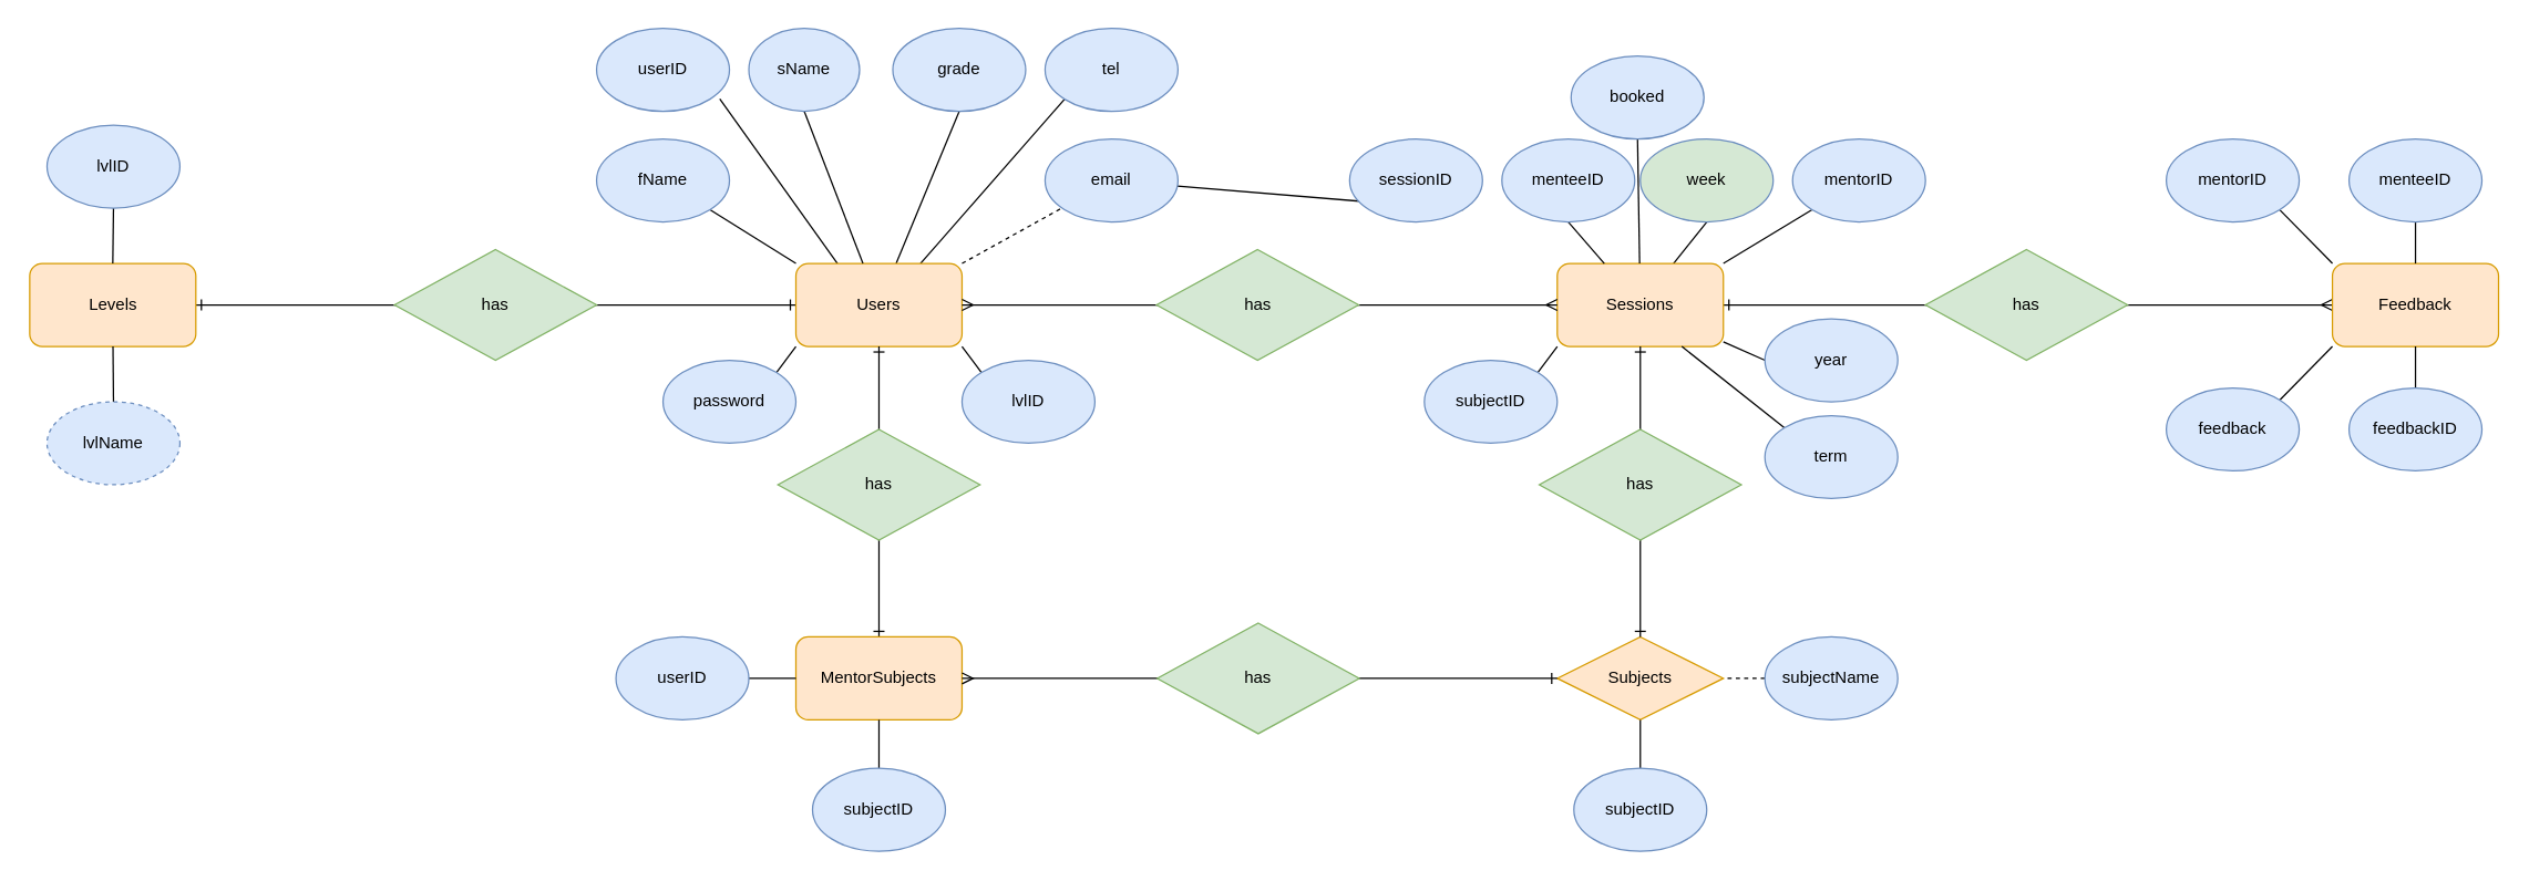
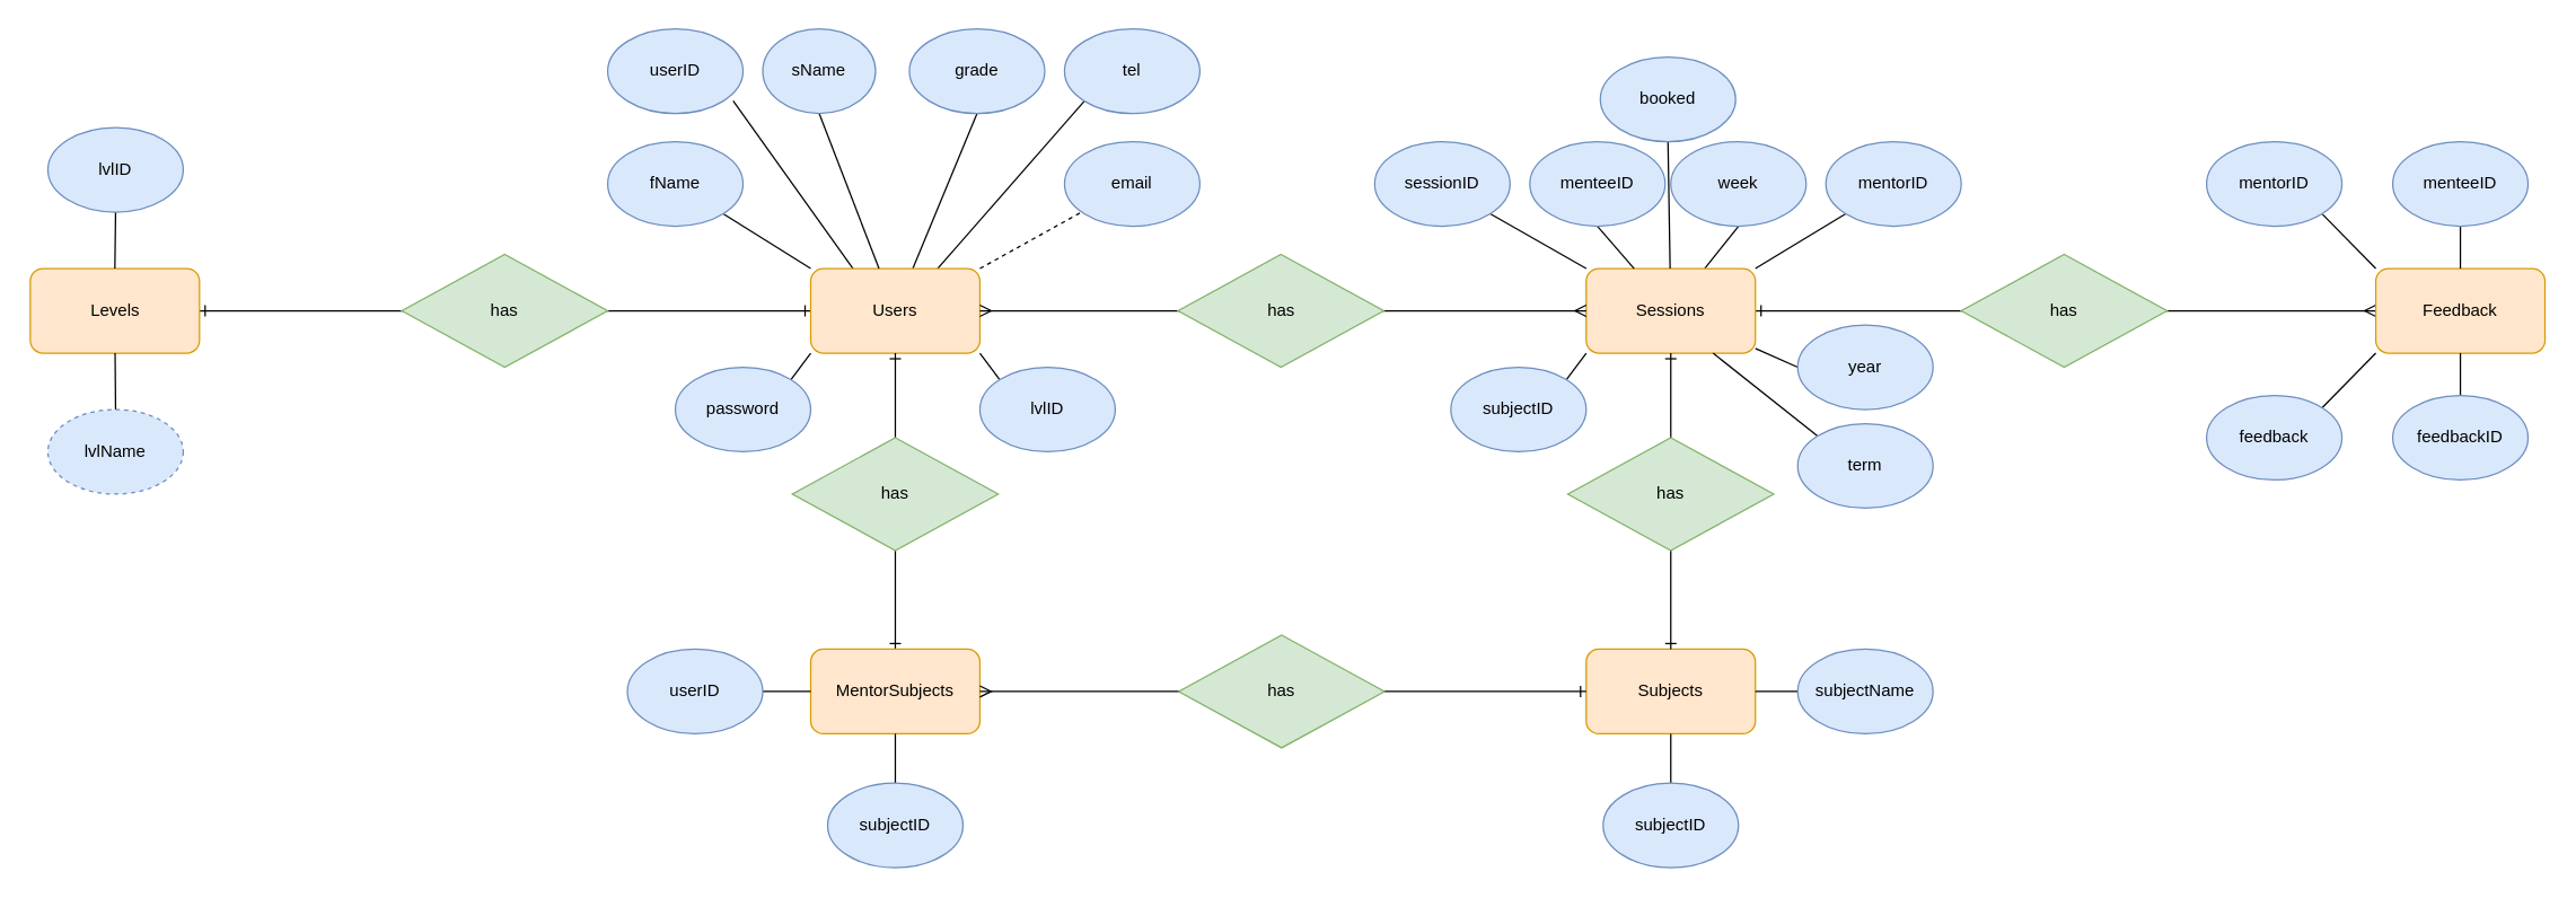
  <mxCell id="0" />
  <mxCell id="1" parent="0" />
  <mxCell id="2" style="edgeStyle=none;rounded=0;orthogonalLoop=1;jettySize=auto;html=1;entryX=0.5;entryY=1;entryDx=0;entryDy=0;startArrow=none;startFill=0;endArrow=none;endFill=0;" edge="1" parent="1" source="5" target="59"><mxGeometry relative="1" as="geometry" /></mxCell>
  <mxCell id="3" style="edgeStyle=none;rounded=0;orthogonalLoop=1;jettySize=auto;html=1;exitX=0;exitY=1;exitDx=0;exitDy=0;entryX=1;entryY=0;entryDx=0;entryDy=0;startArrow=none;startFill=0;endArrow=none;endFill=0;" edge="1" parent="1" source="5" target="60"><mxGeometry relative="1" as="geometry" /></mxCell>
  <mxCell id="4" style="edgeStyle=none;rounded=0;orthogonalLoop=1;jettySize=auto;html=1;exitX=1;exitY=0.5;exitDx=0;exitDy=0;entryX=0;entryY=0.5;entryDx=0;entryDy=0;startArrow=ERone;startFill=0;endArrow=ERmany;endFill=0;" edge="1" parent="1" source="5" target="64"><mxGeometry relative="1" as="geometry" /></mxCell>
  <mxCell id="5" value="Sessions" style="rounded=1;whiteSpace=wrap;html=1;fillColor=#ffe6cc;strokeColor=#d79b00;" parent="1" vertex="1"><mxGeometry x="1124" y="190" width="120" height="60" as="geometry" /></mxCell>
  <mxCell id="6" style="edgeStyle=orthogonalEdgeStyle;rounded=0;orthogonalLoop=1;jettySize=auto;html=1;exitX=0.5;exitY=1;exitDx=0;exitDy=0;entryX=0.5;entryY=0;entryDx=0;entryDy=0;startArrow=none;startFill=0;endArrow=ERone;endFill=0;" edge="1" parent="1" source="48" target="20"><mxGeometry relative="1" as="geometry" /></mxCell>
  <mxCell id="7" style="edgeStyle=orthogonalEdgeStyle;rounded=0;orthogonalLoop=1;jettySize=auto;html=1;startArrow=ERone;startFill=0;endArrow=ERone;endFill=0;" edge="1" parent="1" source="14" target="46"><mxGeometry relative="1" as="geometry" /></mxCell>
  <mxCell id="8" style="edgeStyle=none;rounded=0;orthogonalLoop=1;jettySize=auto;html=1;entryX=0.5;entryY=1;entryDx=0;entryDy=0;startArrow=none;startFill=0;endArrow=none;endFill=0;" edge="1" parent="1" source="14" target="56"><mxGeometry relative="1" as="geometry" /></mxCell>
  <mxCell id="9" style="edgeStyle=none;rounded=0;orthogonalLoop=1;jettySize=auto;html=1;exitX=0.25;exitY=0;exitDx=0;exitDy=0;entryX=0.927;entryY=0.85;entryDx=0;entryDy=0;entryPerimeter=0;startArrow=none;startFill=0;endArrow=none;endFill=0;" edge="1" parent="1" source="14" target="54"><mxGeometry relative="1" as="geometry" /></mxCell>
  <mxCell id="10" style="edgeStyle=none;rounded=0;orthogonalLoop=1;jettySize=auto;html=1;exitX=0.75;exitY=0;exitDx=0;exitDy=0;entryX=0;entryY=1;entryDx=0;entryDy=0;startArrow=none;startFill=0;endArrow=none;endFill=0;" edge="1" parent="1" source="14" target="55"><mxGeometry relative="1" as="geometry" /></mxCell>
  <mxCell id="11" style="edgeStyle=none;rounded=0;orthogonalLoop=1;jettySize=auto;html=1;exitX=1;exitY=0;exitDx=0;exitDy=0;startArrow=none;startFill=0;endArrow=none;endFill=0;dashed=1;" edge="1" parent="1" source="14" target="53"><mxGeometry relative="1" as="geometry" /></mxCell>
  <mxCell id="12" style="edgeStyle=none;rounded=0;orthogonalLoop=1;jettySize=auto;html=1;exitX=0;exitY=1;exitDx=0;exitDy=0;entryX=1;entryY=0;entryDx=0;entryDy=0;startArrow=none;startFill=0;endArrow=none;endFill=0;" edge="1" parent="1" source="14" target="58"><mxGeometry relative="1" as="geometry" /></mxCell>
  <mxCell id="13" style="edgeStyle=none;rounded=0;orthogonalLoop=1;jettySize=auto;html=1;exitX=1;exitY=1;exitDx=0;exitDy=0;entryX=0;entryY=0;entryDx=0;entryDy=0;startArrow=none;startFill=0;endArrow=none;endFill=0;" edge="1" parent="1" source="14" target="57"><mxGeometry relative="1" as="geometry" /></mxCell>
  <mxCell id="14" value="Users" style="rounded=1;whiteSpace=wrap;html=1;fillColor=#ffe6cc;strokeColor=#d79b00;" parent="1" vertex="1"><mxGeometry x="574" y="190" width="120" height="60" as="geometry" /></mxCell>
  <mxCell id="15" value="" style="endArrow=ERmany;html=1;rounded=0;entryX=0;entryY=0.5;entryDx=0;entryDy=0;startArrow=ERmany;startFill=0;endFill=0;exitX=1;exitY=0.5;exitDx=0;exitDy=0;" parent="1" source="14" target="5" edge="1"><mxGeometry width="50" height="50" relative="1" as="geometry"><mxPoint x="764" y="250" as="sourcePoint" /><mxPoint x="814" y="180" as="targetPoint" /></mxGeometry></mxCell>
  <mxCell id="16" value="has" style="rhombus;whiteSpace=wrap;html=1;fillColor=#d5e8d4;strokeColor=#82b366;" parent="1" vertex="1"><mxGeometry x="834.5" y="180" width="146" height="80" as="geometry" /></mxCell>
- <mxCell id="17" value="Subjects" style="rhombus;whiteSpace=wrap;html=1;fillColor=#ffe6cc;strokeColor=#d79b00;" parent="1" vertex="1"><mxGeometry x="1124" y="460" width="120" height="60" as="geometry" /></mxCell>
+ <mxCell id="17" value="Subjects" style="rounded=1;whiteSpace=wrap;html=1;fillColor=#ffe6cc;strokeColor=#d79b00;" parent="1" vertex="1"><mxGeometry x="1124" y="460" width="120" height="60" as="geometry" /></mxCell>
  <mxCell id="18" value="" style="endArrow=ERone;html=1;rounded=0;startArrow=ERone;startFill=0;endFill=0;exitX=0.5;exitY=1;exitDx=0;exitDy=0;" parent="1" source="5" target="17" edge="1"><mxGeometry width="50" height="50" relative="1" as="geometry"><mxPoint x="1094" y="330" as="sourcePoint" /><mxPoint x="664" y="330" as="targetPoint" /></mxGeometry></mxCell>
  <mxCell id="19" value="has" style="rhombus;whiteSpace=wrap;html=1;fillColor=#d5e8d4;strokeColor=#82b366;" parent="1" vertex="1"><mxGeometry x="1111" y="310" width="146" height="80" as="geometry" /></mxCell>
  <mxCell id="20" value="MentorSubjects" style="rounded=1;whiteSpace=wrap;html=1;fillColor=#ffe6cc;strokeColor=#d79b00;" parent="1" vertex="1"><mxGeometry x="574" y="460" width="120" height="60" as="geometry" /></mxCell>
  <mxCell id="21" value="" style="endArrow=ERmany;html=1;rounded=0;startArrow=ERone;startFill=0;endFill=0;exitX=0;exitY=0.5;exitDx=0;exitDy=0;entryX=1;entryY=0.5;entryDx=0;entryDy=0;" parent="1" source="17" target="20" edge="1"><mxGeometry width="50" height="50" relative="1" as="geometry"><mxPoint x="1123" y="680" as="sourcePoint" /><mxPoint x="864" y="430" as="targetPoint" /></mxGeometry></mxCell>
  <mxCell id="22" value="has" style="rhombus;whiteSpace=wrap;html=1;fillColor=#d5e8d4;strokeColor=#82b366;" parent="1" vertex="1"><mxGeometry x="835" y="450" width="146" height="80" as="geometry" /></mxCell>
  <mxCell id="23" style="edgeStyle=none;rounded=0;orthogonalLoop=1;jettySize=auto;html=1;exitX=0.5;exitY=1;exitDx=0;exitDy=0;endArrow=none;endFill=0;" parent="1" source="24" target="14" edge="1"><mxGeometry relative="1" as="geometry" /></mxCell>
  <mxCell id="24" value="sName" style="ellipse;whiteSpace=wrap;html=1;fillColor=#dae8fc;strokeColor=#6c8ebf;" parent="1" vertex="1"><mxGeometry x="540" y="20" width="80" height="60" as="geometry" /></mxCell>
  <mxCell id="25" style="rounded=0;orthogonalLoop=1;jettySize=auto;html=1;exitX=1;exitY=1;exitDx=0;exitDy=0;entryX=0;entryY=0;entryDx=0;entryDy=0;endArrow=none;endFill=0;" parent="1" source="26" target="14" edge="1"><mxGeometry relative="1" as="geometry" /></mxCell>
  <mxCell id="26" value="fName" style="ellipse;whiteSpace=wrap;html=1;fillColor=#dae8fc;strokeColor=#6c8ebf;" parent="1" vertex="1"><mxGeometry x="430" y="100" width="96" height="60" as="geometry" /></mxCell>
  <mxCell id="27" style="edgeStyle=none;rounded=0;orthogonalLoop=1;jettySize=auto;html=1;exitX=0.5;exitY=1;exitDx=0;exitDy=0;endArrow=none;endFill=0;" parent="1" source="28" target="5" edge="1"><mxGeometry relative="1" as="geometry" /></mxCell>
  <mxCell id="28" value="menteeID" style="ellipse;whiteSpace=wrap;html=1;fillColor=#dae8fc;strokeColor=#6c8ebf;" parent="1" vertex="1"><mxGeometry x="1084" y="100" width="96" height="60" as="geometry" /></mxCell>
  <mxCell id="29" style="edgeStyle=none;rounded=0;orthogonalLoop=1;jettySize=auto;html=1;exitX=0;exitY=1;exitDx=0;exitDy=0;entryX=1;entryY=0;entryDx=0;entryDy=0;endArrow=none;endFill=0;" parent="1" source="30" target="5" edge="1"><mxGeometry relative="1" as="geometry" /></mxCell>
  <mxCell id="30" value="mentorID" style="ellipse;whiteSpace=wrap;html=1;fillColor=#dae8fc;strokeColor=#6c8ebf;" parent="1" vertex="1"><mxGeometry x="1294" y="100" width="96" height="60" as="geometry" /></mxCell>
  <mxCell id="31" style="edgeStyle=none;rounded=0;orthogonalLoop=1;jettySize=auto;html=1;exitX=0;exitY=0.5;exitDx=0;exitDy=0;endArrow=none;endFill=0;" parent="1" source="32" target="5" edge="1"><mxGeometry relative="1" as="geometry" /></mxCell>
  <mxCell id="32" value="year" style="ellipse;whiteSpace=wrap;html=1;fillColor=#dae8fc;strokeColor=#6c8ebf;" parent="1" vertex="1"><mxGeometry x="1274" y="230" width="96" height="60" as="geometry" /></mxCell>
  <mxCell id="33" style="edgeStyle=none;rounded=0;orthogonalLoop=1;jettySize=auto;html=1;exitX=0;exitY=0;exitDx=0;exitDy=0;entryX=0.75;entryY=1;entryDx=0;entryDy=0;endArrow=none;endFill=0;" parent="1" source="34" target="5" edge="1"><mxGeometry relative="1" as="geometry" /></mxCell>
  <mxCell id="34" value="term" style="ellipse;whiteSpace=wrap;html=1;fillColor=#dae8fc;strokeColor=#6c8ebf;" parent="1" vertex="1"><mxGeometry x="1274" y="300" width="96" height="60" as="geometry" /></mxCell>
- <mxCell id="35" style="edgeStyle=none;rounded=0;orthogonalLoop=1;jettySize=auto;html=1;exitX=1;exitY=1;exitDx=0;exitDy=0;endArrow=none;endFill=0;" parent="1" source="36" target="53" edge="1"><mxGeometry relative="1" as="geometry" /></mxCell>
+ <mxCell id="35" style="edgeStyle=none;rounded=0;orthogonalLoop=1;jettySize=auto;html=1;exitX=1;exitY=1;exitDx=0;exitDy=0;entryX=0;entryY=0;entryDx=0;entryDy=0;endArrow=none;endFill=0;" parent="1" source="36" target="5" edge="1"><mxGeometry relative="1" as="geometry" /></mxCell>
  <mxCell id="36" value="sessionID" style="ellipse;whiteSpace=wrap;html=1;fillColor=#dae8fc;strokeColor=#6c8ebf;" parent="1" vertex="1"><mxGeometry x="974" y="100" width="96" height="60" as="geometry" /></mxCell>
  <mxCell id="37" style="edgeStyle=none;rounded=0;orthogonalLoop=1;jettySize=auto;html=1;endArrow=none;endFill=0;" parent="1" source="38" target="17" edge="1"><mxGeometry relative="1" as="geometry" /></mxCell>
  <mxCell id="38" value="subjectID" style="ellipse;whiteSpace=wrap;html=1;fillColor=#dae8fc;strokeColor=#6c8ebf;" parent="1" vertex="1"><mxGeometry x="1136" y="555" width="96" height="60" as="geometry" /></mxCell>
- <mxCell id="39" style="edgeStyle=none;rounded=0;orthogonalLoop=1;jettySize=auto;html=1;endArrow=none;endFill=0;dashed=1;" parent="1" source="40" target="17" edge="1"><mxGeometry relative="1" as="geometry" /></mxCell>
+ <mxCell id="39" style="edgeStyle=none;rounded=0;orthogonalLoop=1;jettySize=auto;html=1;endArrow=none;endFill=0;" parent="1" source="40" target="17" edge="1"><mxGeometry relative="1" as="geometry" /></mxCell>
  <mxCell id="40" value="subjectName" style="ellipse;whiteSpace=wrap;html=1;fillColor=#dae8fc;strokeColor=#6c8ebf;" parent="1" vertex="1"><mxGeometry x="1274" y="460" width="96" height="60" as="geometry" /></mxCell>
  <mxCell id="41" style="edgeStyle=none;rounded=0;orthogonalLoop=1;jettySize=auto;html=1;endArrow=none;endFill=0;" parent="1" source="42" target="20" edge="1"><mxGeometry relative="1" as="geometry" /></mxCell>
  <mxCell id="42" value="userID" style="ellipse;whiteSpace=wrap;html=1;fillColor=#dae8fc;strokeColor=#6c8ebf;" parent="1" vertex="1"><mxGeometry x="444" y="460" width="96" height="60" as="geometry" /></mxCell>
  <mxCell id="43" style="edgeStyle=none;rounded=0;orthogonalLoop=1;jettySize=auto;html=1;endArrow=none;endFill=0;" parent="1" source="44" target="20" edge="1"><mxGeometry relative="1" as="geometry" /></mxCell>
  <mxCell id="44" value="subjectID" style="ellipse;whiteSpace=wrap;html=1;fillColor=#dae8fc;strokeColor=#6c8ebf;" parent="1" vertex="1"><mxGeometry x="586" y="555" width="96" height="60" as="geometry" /></mxCell>
  <mxCell id="45" value="has" style="rhombus;whiteSpace=wrap;html=1;fillColor=#d5e8d4;strokeColor=#82b366;" vertex="1" parent="1"><mxGeometry x="284" y="180" width="146" height="80" as="geometry" /></mxCell>
  <mxCell id="46" value="Levels" style="rounded=1;whiteSpace=wrap;html=1;fillColor=#ffe6cc;strokeColor=#d79b00;" vertex="1" parent="1"><mxGeometry x="20.5" y="190" width="120" height="60" as="geometry" /></mxCell>
  <mxCell id="47" value="" style="edgeStyle=orthogonalEdgeStyle;rounded=0;orthogonalLoop=1;jettySize=auto;html=1;exitX=0.5;exitY=1;exitDx=0;exitDy=0;entryX=0.5;entryY=0;entryDx=0;entryDy=0;startArrow=ERone;startFill=0;endArrow=none;endFill=0;" edge="1" parent="1" source="14" target="48"><mxGeometry relative="1" as="geometry"><mxPoint x="634" y="250" as="sourcePoint" /><mxPoint x="634" y="460" as="targetPoint" /></mxGeometry></mxCell>
  <mxCell id="48" value="has" style="rhombus;whiteSpace=wrap;html=1;fillColor=#d5e8d4;strokeColor=#82b366;" vertex="1" parent="1"><mxGeometry x="561" y="310" width="146" height="80" as="geometry" /></mxCell>
  <mxCell id="49" style="rounded=0;orthogonalLoop=1;jettySize=auto;html=1;startArrow=none;startFill=0;endArrow=none;endFill=0;" edge="1" parent="1" source="50" target="46"><mxGeometry relative="1" as="geometry" /></mxCell>
  <mxCell id="50" value="lvlName" style="ellipse;whiteSpace=wrap;html=1;fillColor=#dae8fc;strokeColor=#6c8ebf;dashed=1;" vertex="1" parent="1"><mxGeometry x="33" y="290" width="96" height="60" as="geometry" /></mxCell>
  <mxCell id="51" style="edgeStyle=none;rounded=0;orthogonalLoop=1;jettySize=auto;html=1;exitX=0.5;exitY=1;exitDx=0;exitDy=0;entryX=0.5;entryY=0;entryDx=0;entryDy=0;startArrow=none;startFill=0;endArrow=none;endFill=0;" edge="1" parent="1" source="52" target="46"><mxGeometry relative="1" as="geometry" /></mxCell>
  <mxCell id="52" value="lvlID" style="ellipse;whiteSpace=wrap;html=1;fillColor=#dae8fc;strokeColor=#6c8ebf;" vertex="1" parent="1"><mxGeometry x="33" y="90" width="96" height="60" as="geometry" /></mxCell>
  <mxCell id="53" value="email" style="ellipse;whiteSpace=wrap;html=1;fillColor=#dae8fc;strokeColor=#6c8ebf;" vertex="1" parent="1"><mxGeometry x="754" y="100" width="96" height="60" as="geometry" /></mxCell>
  <mxCell id="54" value="userID" style="ellipse;whiteSpace=wrap;html=1;fillColor=#dae8fc;strokeColor=#6c8ebf;" vertex="1" parent="1"><mxGeometry x="430" y="20" width="96" height="60" as="geometry" /></mxCell>
  <mxCell id="55" value="tel" style="ellipse;whiteSpace=wrap;html=1;fillColor=#dae8fc;strokeColor=#6c8ebf;" vertex="1" parent="1"><mxGeometry x="754" y="20" width="96" height="60" as="geometry" /></mxCell>
  <mxCell id="56" value="grade" style="ellipse;whiteSpace=wrap;html=1;fillColor=#dae8fc;strokeColor=#6c8ebf;" vertex="1" parent="1"><mxGeometry x="644" y="20" width="96" height="60" as="geometry" /></mxCell>
  <mxCell id="57" value="lvlID" style="ellipse;whiteSpace=wrap;html=1;fillColor=#dae8fc;strokeColor=#6c8ebf;" vertex="1" parent="1"><mxGeometry x="694" y="260" width="96" height="60" as="geometry" /></mxCell>
  <mxCell id="58" value="password" style="ellipse;whiteSpace=wrap;html=1;fillColor=#dae8fc;strokeColor=#6c8ebf;" vertex="1" parent="1"><mxGeometry x="478" y="260" width="96" height="60" as="geometry" /></mxCell>
- <mxCell id="59" value="week" style="ellipse;whiteSpace=wrap;html=1;fillColor=#d5e8d4;strokeColor=#6c8ebf;" vertex="1" parent="1"><mxGeometry x="1184" y="100" width="96" height="60" as="geometry" /></mxCell>
+ <mxCell id="59" value="week" style="ellipse;whiteSpace=wrap;html=1;fillColor=#dae8fc;strokeColor=#6c8ebf;" vertex="1" parent="1"><mxGeometry x="1184" y="100" width="96" height="60" as="geometry" /></mxCell>
  <mxCell id="60" value="subjectID" style="ellipse;whiteSpace=wrap;html=1;fillColor=#dae8fc;strokeColor=#6c8ebf;" vertex="1" parent="1"><mxGeometry x="1028" y="260" width="96" height="60" as="geometry" /></mxCell>
  <mxCell id="61" style="edgeStyle=none;rounded=0;orthogonalLoop=1;jettySize=auto;html=1;exitX=0.5;exitY=1;exitDx=0;exitDy=0;startArrow=none;startFill=0;endArrow=none;endFill=0;" edge="1" parent="1" source="62" target="5"><mxGeometry relative="1" as="geometry" /></mxCell>
  <mxCell id="62" value="booked" style="ellipse;whiteSpace=wrap;html=1;fillColor=#dae8fc;strokeColor=#6c8ebf;" vertex="1" parent="1"><mxGeometry x="1134" y="40" width="96" height="60" as="geometry" /></mxCell>
  <mxCell id="63" value="has" style="rhombus;whiteSpace=wrap;html=1;fillColor=#d5e8d4;strokeColor=#82b366;" vertex="1" parent="1"><mxGeometry x="1390" y="180" width="146" height="80" as="geometry" /></mxCell>
  <mxCell id="64" value="Feedback" style="rounded=1;whiteSpace=wrap;html=1;fillColor=#ffe6cc;strokeColor=#d79b00;" vertex="1" parent="1"><mxGeometry x="1684" y="190" width="120" height="60" as="geometry" /></mxCell>
  <mxCell id="65" style="edgeStyle=none;rounded=0;orthogonalLoop=1;jettySize=auto;html=1;startArrow=none;startFill=0;endArrow=none;endFill=0;" edge="1" parent="1" source="66" target="64"><mxGeometry relative="1" as="geometry" /></mxCell>
  <mxCell id="66" value="menteeID" style="ellipse;whiteSpace=wrap;html=1;fillColor=#dae8fc;strokeColor=#6c8ebf;" vertex="1" parent="1"><mxGeometry x="1696" y="100" width="96" height="60" as="geometry" /></mxCell>
  <mxCell id="67" style="edgeStyle=none;rounded=0;orthogonalLoop=1;jettySize=auto;html=1;exitX=1;exitY=1;exitDx=0;exitDy=0;entryX=0;entryY=0;entryDx=0;entryDy=0;startArrow=none;startFill=0;endArrow=none;endFill=0;" edge="1" parent="1" source="68" target="64"><mxGeometry relative="1" as="geometry" /></mxCell>
  <mxCell id="68" value="mentorID" style="ellipse;whiteSpace=wrap;html=1;fillColor=#dae8fc;strokeColor=#6c8ebf;" vertex="1" parent="1"><mxGeometry x="1564" y="100" width="96" height="60" as="geometry" /></mxCell>
  <mxCell id="69" style="edgeStyle=none;rounded=0;orthogonalLoop=1;jettySize=auto;html=1;entryX=0.5;entryY=1;entryDx=0;entryDy=0;startArrow=none;startFill=0;endArrow=none;endFill=0;" edge="1" parent="1" source="70" target="64"><mxGeometry relative="1" as="geometry" /></mxCell>
  <mxCell id="70" value="feedbackID" style="ellipse;whiteSpace=wrap;html=1;fillColor=#dae8fc;strokeColor=#6c8ebf;" vertex="1" parent="1"><mxGeometry x="1696" y="280" width="96" height="60" as="geometry" /></mxCell>
  <mxCell id="71" style="edgeStyle=none;rounded=0;orthogonalLoop=1;jettySize=auto;html=1;exitX=1;exitY=0;exitDx=0;exitDy=0;entryX=0;entryY=1;entryDx=0;entryDy=0;startArrow=none;startFill=0;endArrow=none;endFill=0;" edge="1" parent="1" source="72" target="64"><mxGeometry relative="1" as="geometry" /></mxCell>
  <mxCell id="72" value="feedback" style="ellipse;whiteSpace=wrap;html=1;fillColor=#dae8fc;strokeColor=#6c8ebf;" vertex="1" parent="1"><mxGeometry x="1564" y="280" width="96" height="60" as="geometry" /></mxCell>
